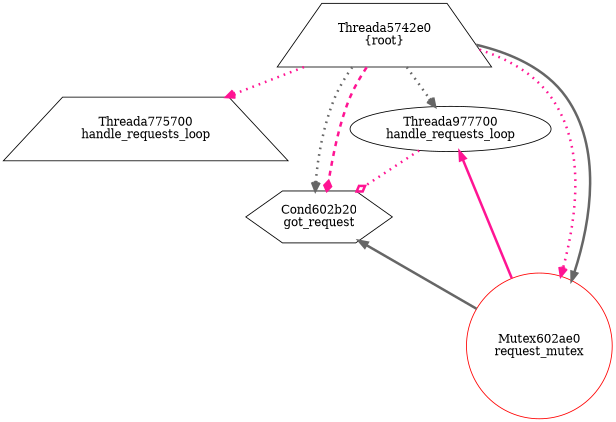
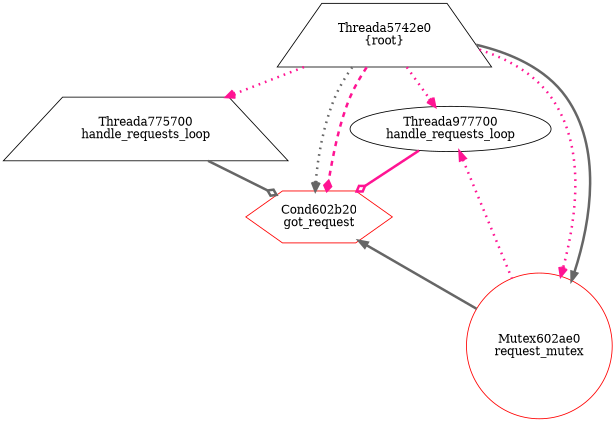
  digraph {
    node [color=black shape=trapezium]
    edge [arrowhead=open color=deeppink penwidth=3]
    n1 [label="Threada775700\nhandle_requests_loop"]
-   n2 [label="Cond602b20\ngot_request" shape=hexagon]
+   n2 [color=red label="Cond602b20\ngot_request" shape=hexagon]
    n3 [color=red label="Mutex602ae0\nrequest_mutex" shape=circle]
    n4 [label="Threada977700\nhandle_requests_loop" shape=ellipse]
    n5 [label="Threada5742e0\n{root}"]
+   n1 -> n2 [arrowhead=odiamond color=gray40]
    n2 -> n3 [color=gray40 dir=back arrowhead=""]
-   n4 -> n2 [arrowhead=odiamond style=dotted]
-   n4 -> n3 [dir=back arrowhead=""]
+   n4 -> n2 [arrowhead=odiamond]
+   n4 -> n3 [dir=back style=dotted arrowhead=""]
    n5 -> n1 [style=dotted]
    n5 -> n2 [color=gray40 style=dotted]
    n5 -> n2 [arrowhead=diamond style=dashed]
    n5 -> n3 [style=dotted]
    n5 -> n3 [color=gray40 arrowhead=""]
-   n5 -> n4 [color=gray40 style=dotted]
+   n5 -> n4 [style=dotted]
  }
